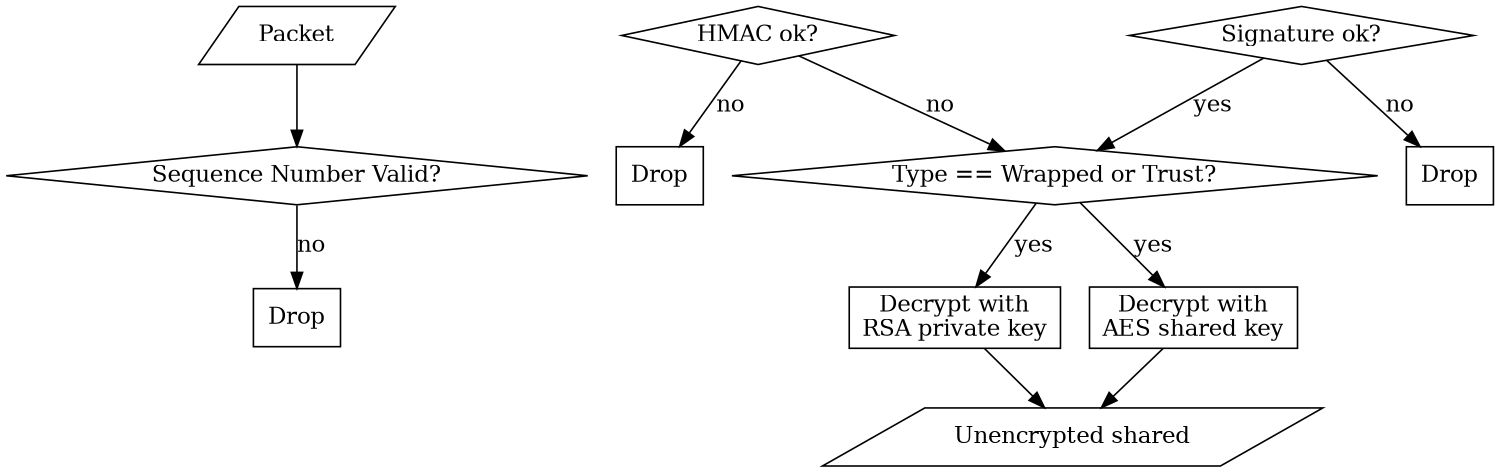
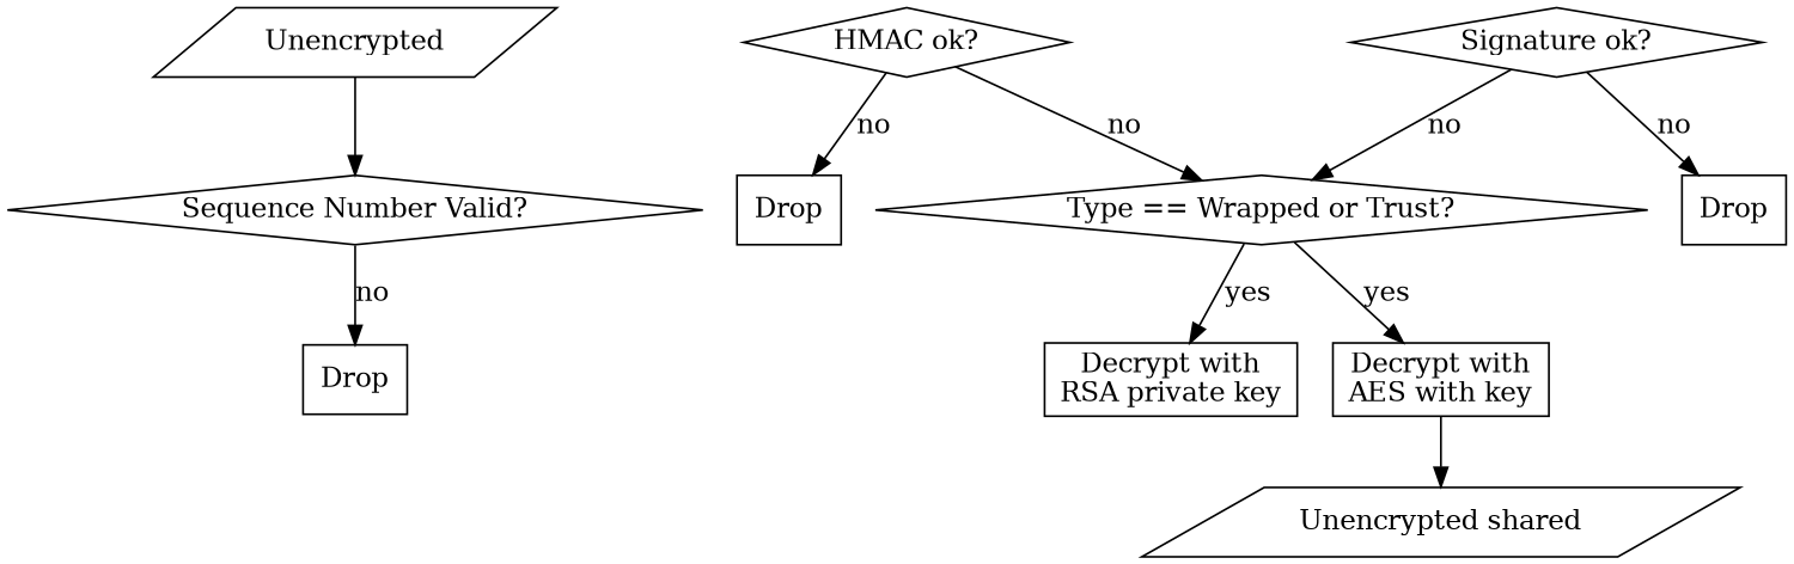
  digraph {
    node [shape=rectangle]
-   n1 [label=Packet shape=parallelogram]
+   n1 [label=Unencrypted shape=parallelogram]
    n2 [label="Sequence Number Valid?" shape=diamond]
    n3 [label=Drop]
    n4 [label="HMAC ok?" shape=diamond]
    n5 [label=Drop]
    n6 [label="Type == Wrapped or Trust?" shape=diamond]
    n7 [label="Signature ok?" shape=diamond]
    n8 [label=Drop]
    n9 [label="Decrypt with\nRSA private key"]
-   n10 [label="Decrypt with\nAES shared key"]
+   n10 [label="Decrypt with\nAES with key"]
    n11 [label="Unencrypted shared" shape=parallelogram]
    n1 -> n2
    n2 -> n3 [label=no]
    n4 -> n5 [label=no]
    n4 -> n6 [label=no]
    n6 -> n9 [label=yes]
    n6 -> n10 [label=yes]
-   n7 -> n6 [label=yes]
+   n7 -> n6 [label=no]
    n7 -> n8 [label=no]
-   n9 -> n11
    n10 -> n11
  }
